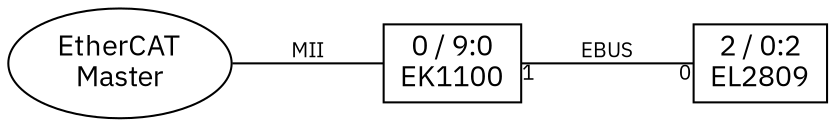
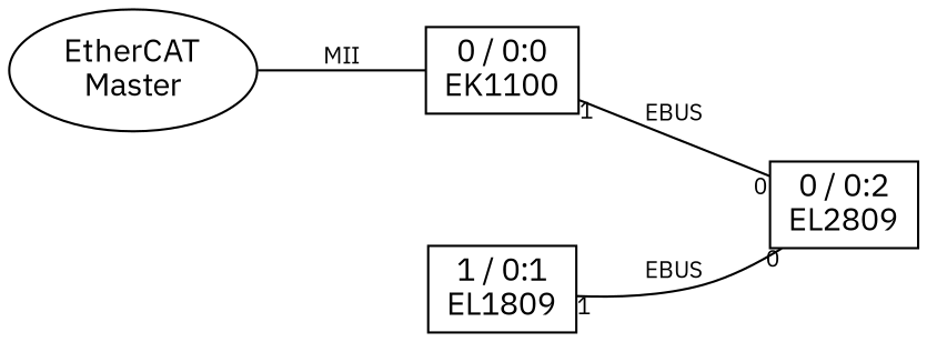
  strict graph {
    fontname="IBM Plex Sans"
    nodesep=0.8
    rankdir=LR
    ranksep=0.8
    node [fontname="IBM Plex Sans" shape=box]
    edge [fontname="IBM Plex Sans" fontsize=10 headlabel=0 taillabel=1 weight=5]
    n1 [label="EtherCAT\nMaster" shape=""]
-   n2 [label="0 / 9:0\nEK1100"]
-   n3 [label="2 / 0:2\nEL2809"]
+   n2 [label="0 / 0:0\nEK1100"]
+   n3 [label="0 / 0:2\nEL2809"]
+   n4 [label="1 / 0:1\nEL1809"]
    n1 -- n2 [label=MII headlabel="" taillabel="" weight=""]
    n2 -- n3 [label=EBUS]
+   n4 -- n3 [label=EBUS]
  }
